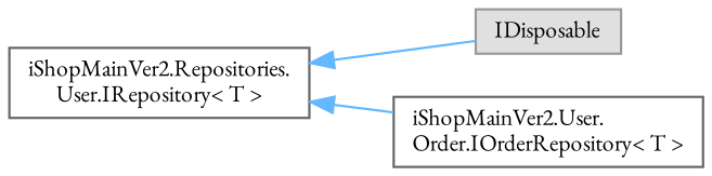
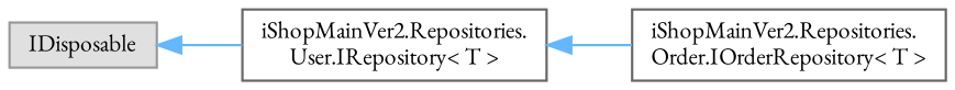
  digraph {
    fontname="EB Garamond"
    rankdir=LR
    node [color=grey40 fillcolor=white fontname="EB Garamond" fontsize=10 shape=box style=filled]
    edge [color=steelblue1 dir=back fontname="EB Garamond" fontsize=10 labelfontname=Helvetica labelfontsize=10 style=solid]
    n1 [color=grey60 fillcolor="#E0E0E0" height=0.2 label=IDisposable width=0.4]
    n2 [height=0.2 label="iShopMainVer2.Repositories.\lUser.IRepository\< T \>" width=0.4]
-   n3 [height=0.2 label="iShopMainVer2.User.\lOrder.IOrderRepository\< T \>" width=0.4]
-   n2 -> n1
+   n3 [height=0.2 label="iShopMainVer2.Repositories.\lOrder.IOrderRepository\< T \>" width=0.4]
+   n1 -> n2
    n2 -> n3
  }
